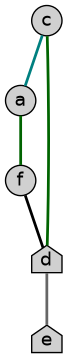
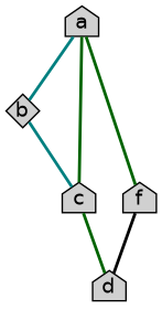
  graph {
    node [fillcolor="#d0d0d0" fixedsize=true fontname=Helvetica shape=house style=filled]
    edge [color=darkgreen fontname=Helvetica style=bold]
-   a [height=0.3 shape=circle width=0.3]
-   f [height=0.3 shape=circle width=0.3]
-   c [height=0.3 shape=circle width=0.3]
+   a [height=0.3 width=0.3]
+   b [height=0.3 shape=diamond width=0.3]
+   f [height=0.3 width=0.3]
+   c [height=0.3 width=0.3]
    d [height=0.3 width=0.3]
-   e [height=0.3 width=0.3]
+   a -- b [color=teal]
    a -- f
+   b -- c [color=teal]
    f -- d [color=black]
-   c -- a [color=teal]
+   c -- a
    c -- d
-   d -- e [color=gray40]
  }
